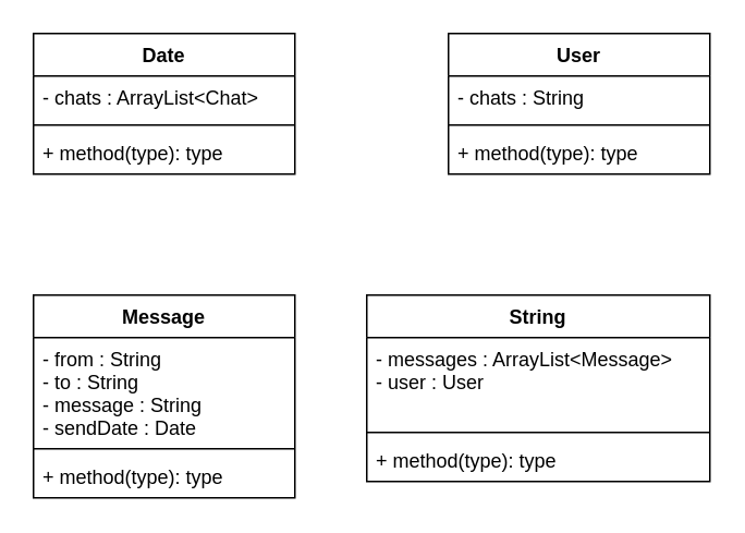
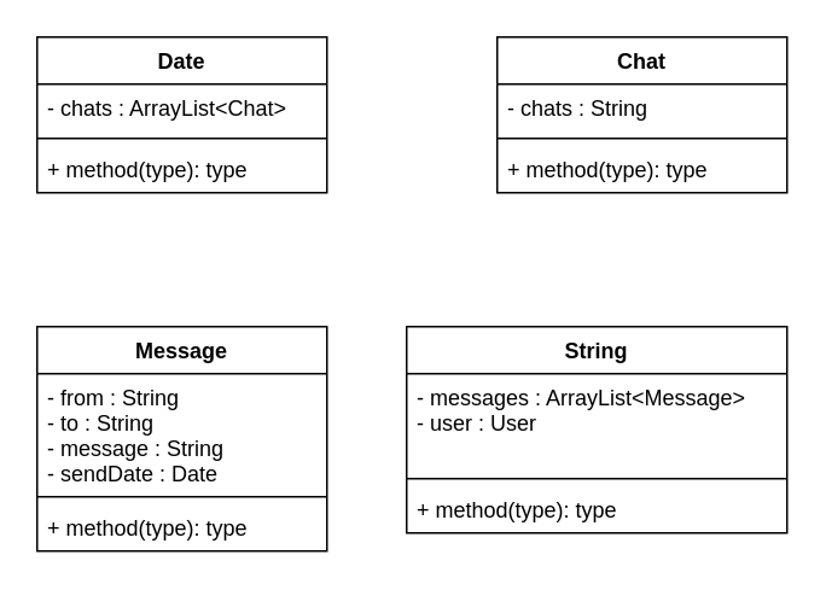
  <mxCell id="0" />
  <mxCell id="1" parent="0" />
  <mxCell id="2" value="Date" style="swimlane;fontStyle=1;align=center;verticalAlign=top;childLayout=stackLayout;horizontal=1;startSize=26;horizontalStack=0;resizeParent=1;resizeParentMax=0;resizeLast=0;collapsible=1;marginBottom=0;" vertex="1" parent="1"><mxGeometry x="20" y="20" width="160" height="86" as="geometry" /></mxCell>
  <mxCell id="3" value="- chats : ArrayList&lt;Chat&gt;" style="text;strokeColor=none;fillColor=none;align=left;verticalAlign=top;spacingLeft=4;spacingRight=4;overflow=hidden;rotatable=0;points=[[0,0.5],[1,0.5]];portConstraint=eastwest;" vertex="1" parent="2"><mxGeometry y="26" width="160" height="26" as="geometry" /></mxCell>
  <mxCell id="4" value="" style="line;strokeWidth=1;fillColor=none;align=left;verticalAlign=middle;spacingTop=-1;spacingLeft=3;spacingRight=3;rotatable=0;labelPosition=right;points=[];portConstraint=eastwest;" vertex="1" parent="2"><mxGeometry y="52" width="160" height="8" as="geometry" /></mxCell>
  <mxCell id="5" value="+ method(type): type" style="text;strokeColor=none;fillColor=none;align=left;verticalAlign=top;spacingLeft=4;spacingRight=4;overflow=hidden;rotatable=0;points=[[0,0.5],[1,0.5]];portConstraint=eastwest;" vertex="1" parent="2"><mxGeometry y="60" width="160" height="26" as="geometry" /></mxCell>
  <mxCell id="6" value="String" style="swimlane;fontStyle=1;align=center;verticalAlign=top;childLayout=stackLayout;horizontal=1;startSize=26;horizontalStack=0;resizeParent=1;resizeParentMax=0;resizeLast=0;collapsible=1;marginBottom=0;" vertex="1" parent="1"><mxGeometry x="224" y="180" width="210" height="114" as="geometry" /></mxCell>
  <mxCell id="7" value="- messages : ArrayList&lt;Message&gt;&#10;- user : User" style="text;strokeColor=none;fillColor=none;align=left;verticalAlign=top;spacingLeft=4;spacingRight=4;overflow=hidden;rotatable=0;points=[[0,0.5],[1,0.5]];portConstraint=eastwest;" vertex="1" parent="6"><mxGeometry y="26" width="210" height="54" as="geometry" /></mxCell>
  <mxCell id="8" value="" style="line;strokeWidth=1;fillColor=none;align=left;verticalAlign=middle;spacingTop=-1;spacingLeft=3;spacingRight=3;rotatable=0;labelPosition=right;points=[];portConstraint=eastwest;" vertex="1" parent="6"><mxGeometry y="80" width="210" height="8" as="geometry" /></mxCell>
  <mxCell id="9" value="+ method(type): type" style="text;strokeColor=none;fillColor=none;align=left;verticalAlign=top;spacingLeft=4;spacingRight=4;overflow=hidden;rotatable=0;points=[[0,0.5],[1,0.5]];portConstraint=eastwest;" vertex="1" parent="6"><mxGeometry y="88" width="210" height="26" as="geometry" /></mxCell>
  <mxCell id="10" value="Message" style="swimlane;fontStyle=1;align=center;verticalAlign=top;childLayout=stackLayout;horizontal=1;startSize=26;horizontalStack=0;resizeParent=1;resizeParentMax=0;resizeLast=0;collapsible=1;marginBottom=0;" vertex="1" parent="1"><mxGeometry x="20" y="180" width="160" height="124" as="geometry" /></mxCell>
  <mxCell id="11" value="- from : String&#10;- to : String&#10;- message : String&#10;- sendDate : Date" style="text;strokeColor=none;fillColor=none;align=left;verticalAlign=top;spacingLeft=4;spacingRight=4;overflow=hidden;rotatable=0;points=[[0,0.5],[1,0.5]];portConstraint=eastwest;" vertex="1" parent="10"><mxGeometry y="26" width="160" height="64" as="geometry" /></mxCell>
  <mxCell id="12" value="" style="line;strokeWidth=1;fillColor=none;align=left;verticalAlign=middle;spacingTop=-1;spacingLeft=3;spacingRight=3;rotatable=0;labelPosition=right;points=[];portConstraint=eastwest;" vertex="1" parent="10"><mxGeometry y="90" width="160" height="8" as="geometry" /></mxCell>
  <mxCell id="13" value="+ method(type): type" style="text;strokeColor=none;fillColor=none;align=left;verticalAlign=top;spacingLeft=4;spacingRight=4;overflow=hidden;rotatable=0;points=[[0,0.5],[1,0.5]];portConstraint=eastwest;" vertex="1" parent="10"><mxGeometry y="98" width="160" height="26" as="geometry" /></mxCell>
- <mxCell id="14" value="User" style="swimlane;fontStyle=1;align=center;verticalAlign=top;childLayout=stackLayout;horizontal=1;startSize=26;horizontalStack=0;resizeParent=1;resizeParentMax=0;resizeLast=0;collapsible=1;marginBottom=0;" vertex="1" parent="1"><mxGeometry x="274" y="20" width="160" height="86" as="geometry" /></mxCell>
+ <mxCell id="14" value="Chat" style="swimlane;fontStyle=1;align=center;verticalAlign=top;childLayout=stackLayout;horizontal=1;startSize=26;horizontalStack=0;resizeParent=1;resizeParentMax=0;resizeLast=0;collapsible=1;marginBottom=0;" vertex="1" parent="1"><mxGeometry x="274" y="20" width="160" height="86" as="geometry" /></mxCell>
  <mxCell id="15" value="- chats : String" style="text;strokeColor=none;fillColor=none;align=left;verticalAlign=top;spacingLeft=4;spacingRight=4;overflow=hidden;rotatable=0;points=[[0,0.5],[1,0.5]];portConstraint=eastwest;" vertex="1" parent="14"><mxGeometry y="26" width="160" height="26" as="geometry" /></mxCell>
  <mxCell id="16" value="" style="line;strokeWidth=1;fillColor=none;align=left;verticalAlign=middle;spacingTop=-1;spacingLeft=3;spacingRight=3;rotatable=0;labelPosition=right;points=[];portConstraint=eastwest;" vertex="1" parent="14"><mxGeometry y="52" width="160" height="8" as="geometry" /></mxCell>
  <mxCell id="17" value="+ method(type): type" style="text;strokeColor=none;fillColor=none;align=left;verticalAlign=top;spacingLeft=4;spacingRight=4;overflow=hidden;rotatable=0;points=[[0,0.5],[1,0.5]];portConstraint=eastwest;" vertex="1" parent="14"><mxGeometry y="60" width="160" height="26" as="geometry" /></mxCell>
